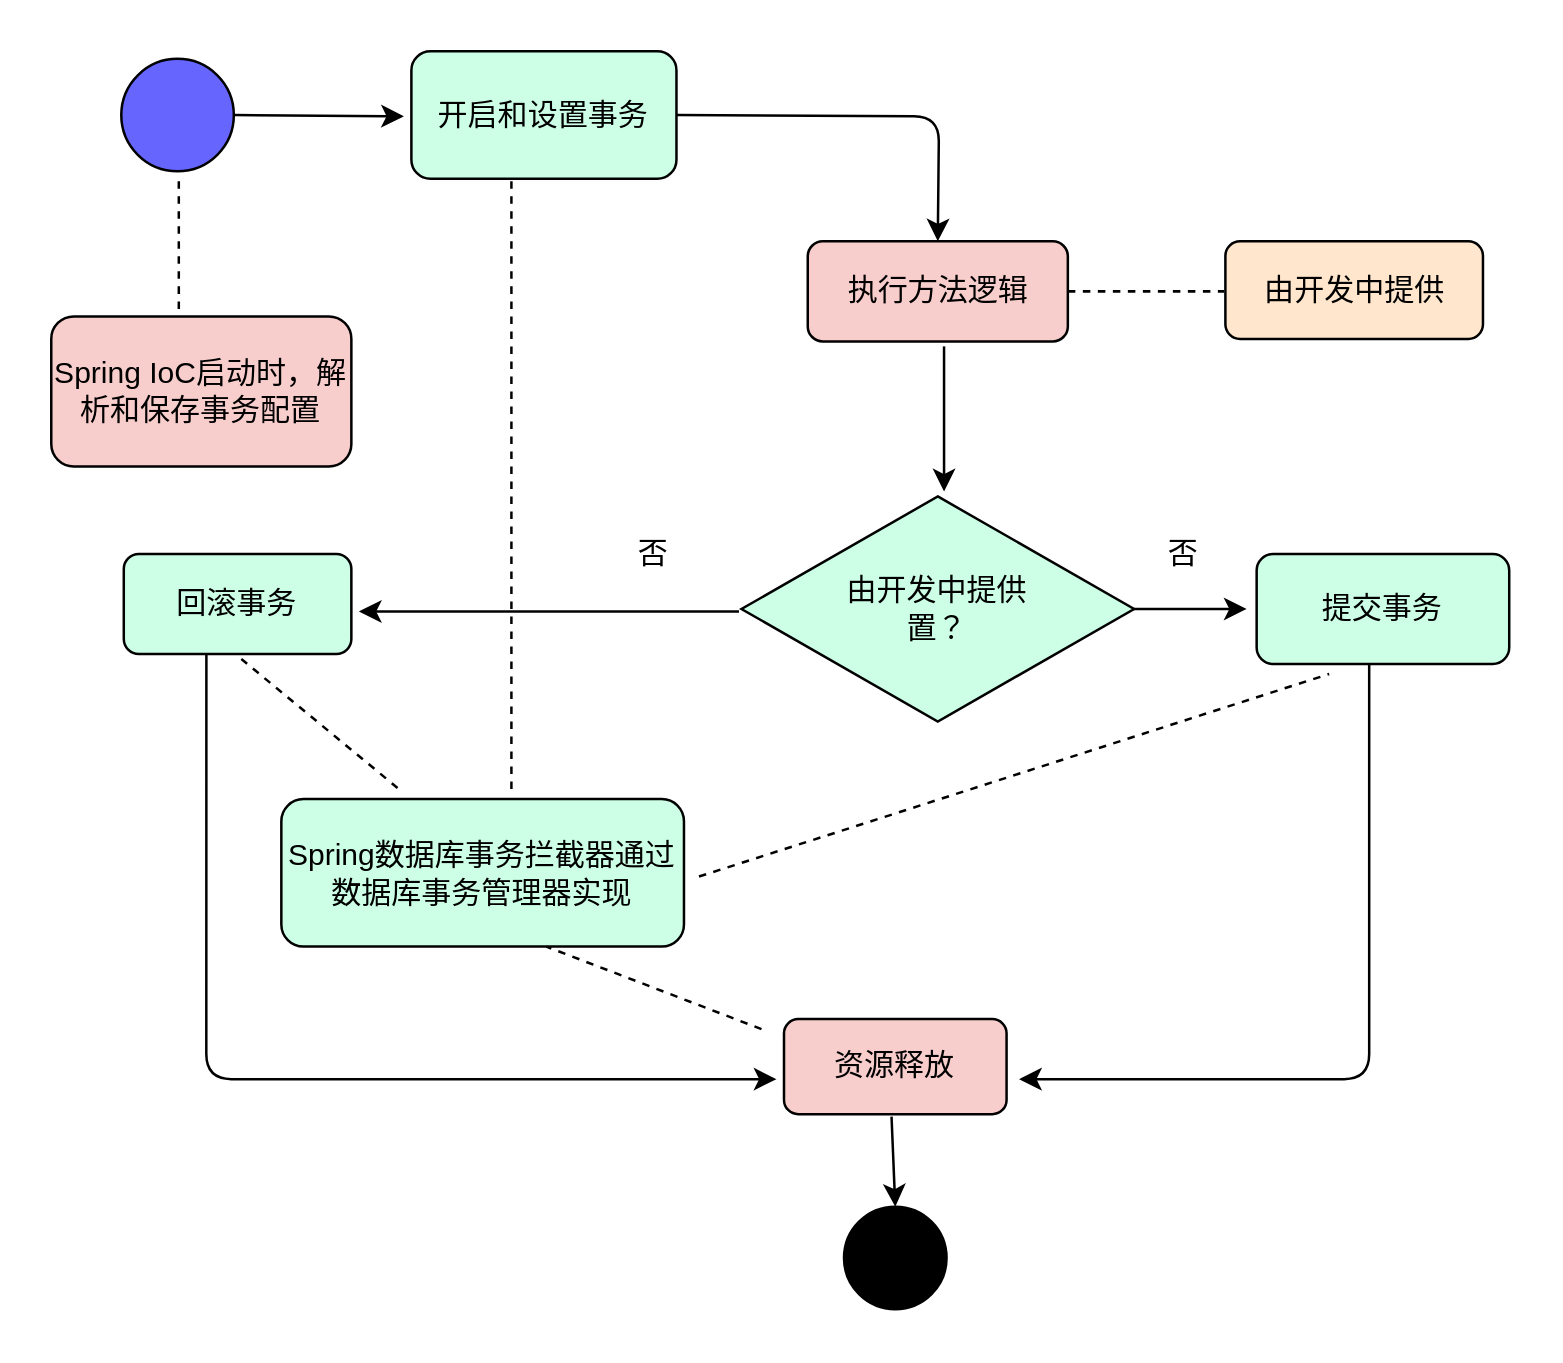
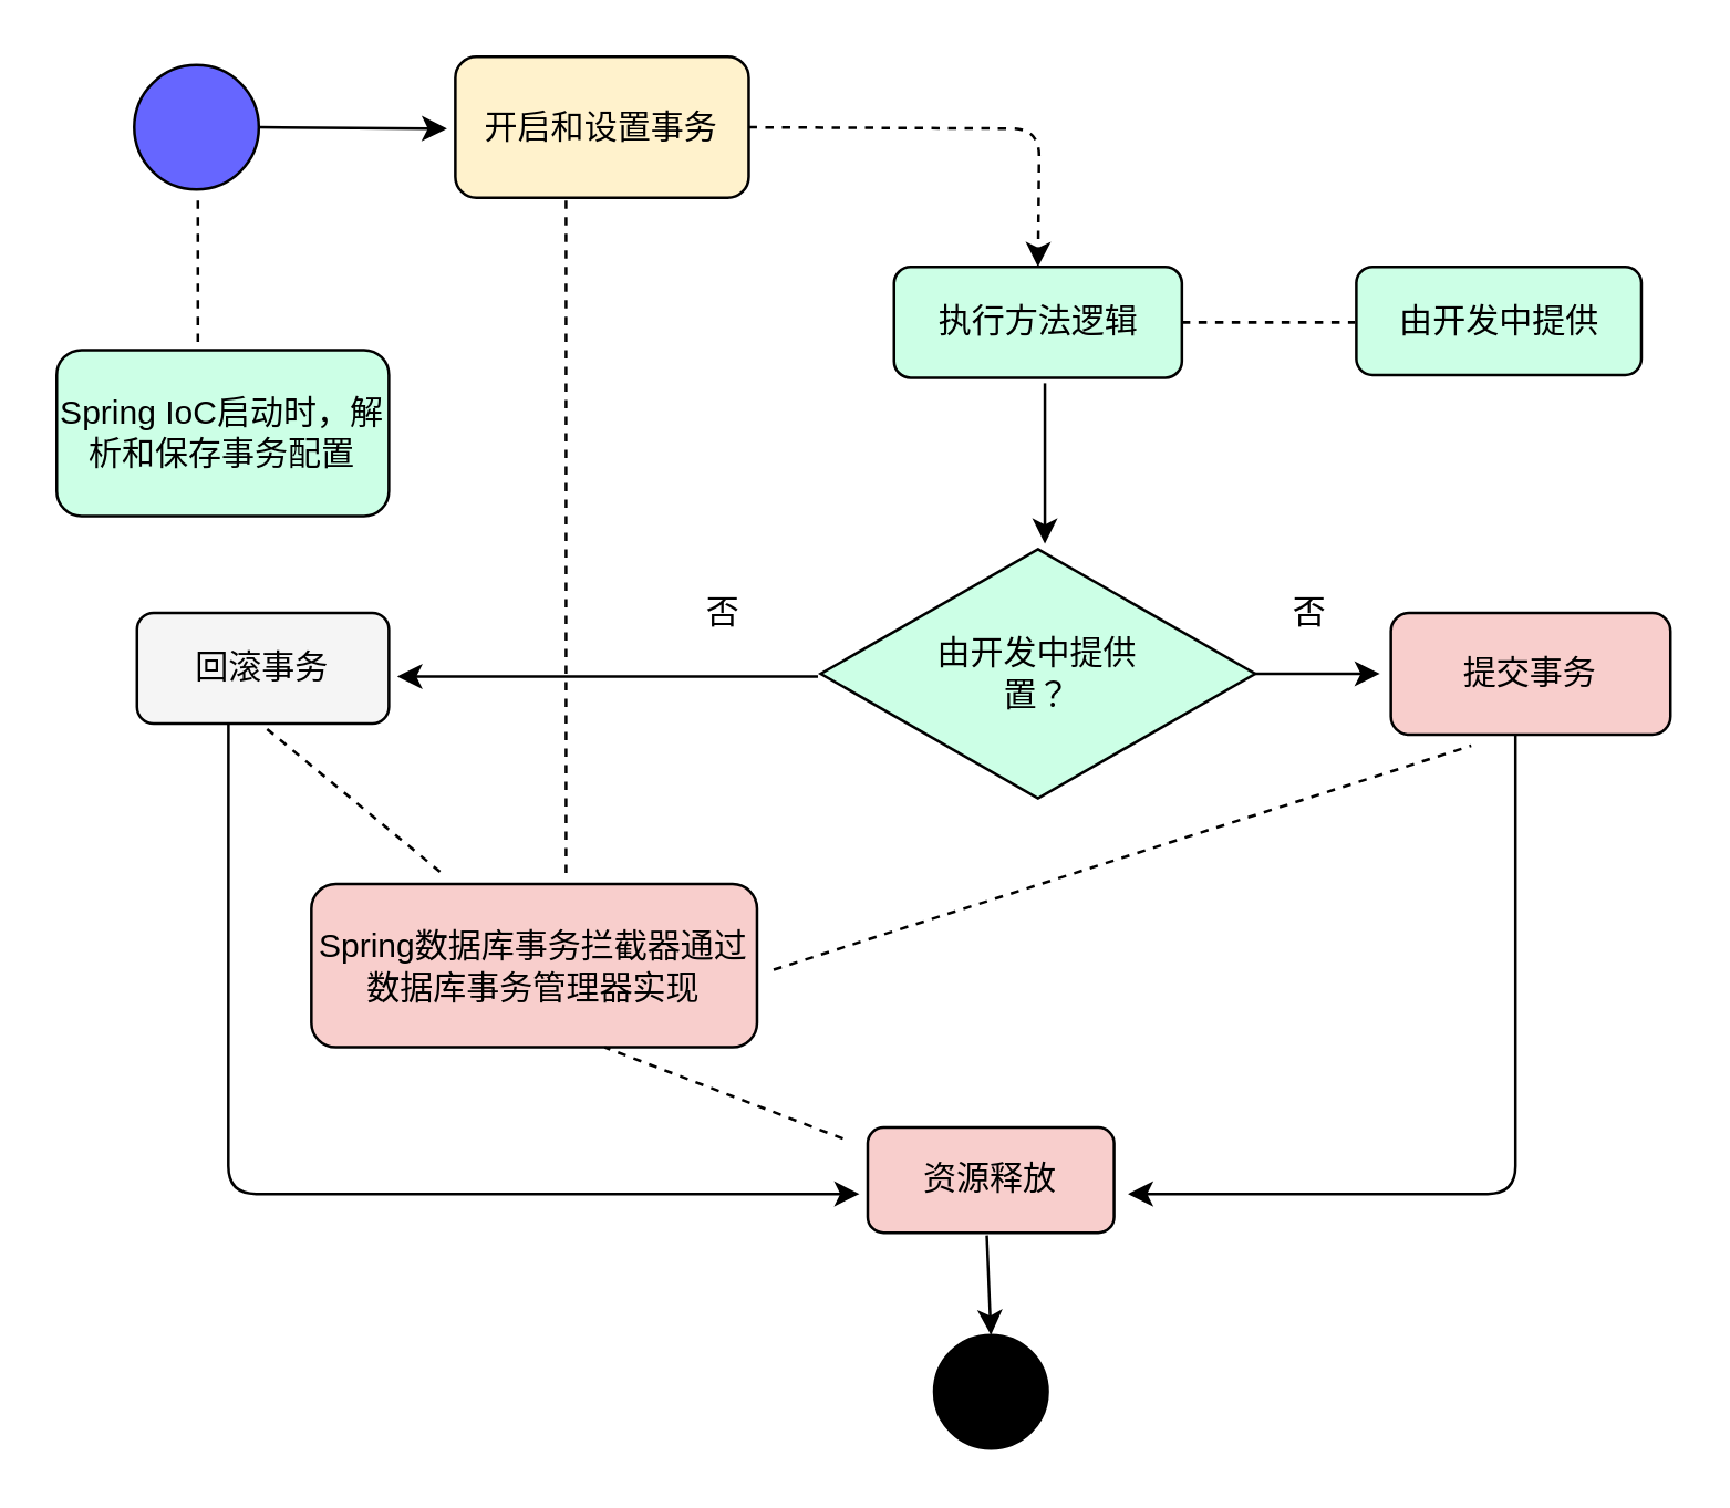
  <mxCell id="0" />
  <mxCell id="1" parent="0" />
  <mxCell id="2" value="" style="ellipse;whiteSpace=wrap;html=1;aspect=fixed;fillColor=#6666FF;" vertex="1" parent="1"><mxGeometry x="48" y="23" width="45" height="45" as="geometry" /></mxCell>
- <mxCell id="3" value="开启和设置事务" style="rounded=1;whiteSpace=wrap;html=1;fillColor=#CCFFE6;" vertex="1" parent="1"><mxGeometry x="164" y="20" width="106" height="51" as="geometry" /></mxCell>
- <mxCell id="4" value="Spring IoC启动时，解析和保存事务配置" style="rounded=1;whiteSpace=wrap;html=1;fillColor=#f8cecc;" vertex="1" parent="1"><mxGeometry x="20" y="126" width="120" height="60" as="geometry" /></mxCell>
- <mxCell id="5" value="执行方法逻辑" style="rounded=1;whiteSpace=wrap;html=1;fillColor=#f8cecc;" vertex="1" parent="1"><mxGeometry x="322.5" y="96" width="104" height="40" as="geometry" /></mxCell>
- <mxCell id="6" value="由开发中提供" style="rounded=1;whiteSpace=wrap;html=1;fillColor=#ffe6cc;" vertex="1" parent="1"><mxGeometry x="489.5" y="96" width="103" height="39" as="geometry" /></mxCell>
+ <mxCell id="3" value="开启和设置事务" style="rounded=1;whiteSpace=wrap;html=1;fillColor=#fff2cc;" vertex="1" parent="1"><mxGeometry x="164" y="20" width="106" height="51" as="geometry" /></mxCell>
+ <mxCell id="4" value="Spring IoC启动时，解析和保存事务配置" style="rounded=1;whiteSpace=wrap;html=1;fillColor=#CCFFE6;" vertex="1" parent="1"><mxGeometry x="20" y="126" width="120" height="60" as="geometry" /></mxCell>
+ <mxCell id="5" value="执行方法逻辑" style="rounded=1;whiteSpace=wrap;html=1;fillColor=#CCFFE6;" vertex="1" parent="1"><mxGeometry x="322.5" y="96" width="104" height="40" as="geometry" /></mxCell>
+ <mxCell id="6" value="由开发中提供" style="rounded=1;whiteSpace=wrap;html=1;fillColor=#CCFFE6;" vertex="1" parent="1"><mxGeometry x="489.5" y="96" width="103" height="39" as="geometry" /></mxCell>
  <mxCell id="7" value="由开发中提供&lt;br&gt;置？" style="rhombus;whiteSpace=wrap;html=1;fillColor=#CCFFE6;" vertex="1" parent="1"><mxGeometry x="296" y="198" width="157" height="90" as="geometry" /></mxCell>
- <mxCell id="8" value="提交事务" style="rounded=1;whiteSpace=wrap;html=1;fillColor=#CCFFE6;" vertex="1" parent="1"><mxGeometry x="502" y="221" width="101" height="44" as="geometry" /></mxCell>
- <mxCell id="9" value="Spring数据库事务拦截器通过数据库事务管理器实现" style="rounded=1;whiteSpace=wrap;html=1;fillColor=#CCFFE6;" vertex="1" parent="1"><mxGeometry x="112" y="319" width="161" height="59" as="geometry" /></mxCell>
+ <mxCell id="8" value="提交事务" style="rounded=1;whiteSpace=wrap;html=1;fillColor=#f8cecc;" vertex="1" parent="1"><mxGeometry x="502" y="221" width="101" height="44" as="geometry" /></mxCell>
+ <mxCell id="9" value="Spring数据库事务拦截器通过数据库事务管理器实现" style="rounded=1;whiteSpace=wrap;html=1;fillColor=#f8cecc;" vertex="1" parent="1"><mxGeometry x="112" y="319" width="161" height="59" as="geometry" /></mxCell>
  <mxCell id="10" value="资源释放" style="rounded=1;whiteSpace=wrap;html=1;fillColor=#f8cecc;" vertex="1" parent="1"><mxGeometry x="313" y="407" width="89" height="38" as="geometry" /></mxCell>
- <mxCell id="11" value="回滚事务" style="rounded=1;whiteSpace=wrap;html=1;fillColor=#CCFFE6;" vertex="1" parent="1"><mxGeometry x="49" y="221" width="91" height="40" as="geometry" /></mxCell>
+ <mxCell id="11" value="回滚事务" style="rounded=1;whiteSpace=wrap;html=1;fillColor=#f5f5f5;" vertex="1" parent="1"><mxGeometry x="49" y="221" width="91" height="40" as="geometry" /></mxCell>
  <mxCell id="12" value="" style="ellipse;whiteSpace=wrap;html=1;aspect=fixed;fillColor=#000000;" vertex="1" parent="1"><mxGeometry x="337" y="482" width="41" height="41" as="geometry" /></mxCell>
  <mxCell id="13" value="" style="endArrow=none;dashed=1;html=1;" edge="1" parent="1"><mxGeometry width="50" height="50" relative="1" as="geometry"><mxPoint x="71" y="123" as="sourcePoint" /><mxPoint x="71" y="69" as="targetPoint" /></mxGeometry></mxCell>
  <mxCell id="14" value="" style="endArrow=classic;html=1;exitX=1;exitY=0.5;exitDx=0;exitDy=0;" edge="1" parent="1" source="2"><mxGeometry width="50" height="50" relative="1" as="geometry"><mxPoint x="92" y="96" as="sourcePoint" /><mxPoint x="161" y="46" as="targetPoint" /></mxGeometry></mxCell>
- <mxCell id="15" value="" style="endArrow=classic;html=1;exitX=1;exitY=0.5;exitDx=0;exitDy=0;entryX=0.5;entryY=0;entryDx=0;entryDy=0;" edge="1" parent="1" source="3" target="5"><mxGeometry width="50" height="50" relative="1" as="geometry"><mxPoint x="20" y="609" as="sourcePoint" /><mxPoint x="70" y="559" as="targetPoint" /><Array as="points"><mxPoint x="375" y="46" /></Array></mxGeometry></mxCell>
+ <mxCell id="15" value="" style="endArrow=classic;html=1;exitX=1;exitY=0.5;exitDx=0;exitDy=0;entryX=0.5;entryY=0;entryDx=0;entryDy=0;dashed=1;" edge="1" parent="1" source="3" target="5"><mxGeometry width="50" height="50" relative="1" as="geometry"><mxPoint x="20" y="609" as="sourcePoint" /><mxPoint x="70" y="559" as="targetPoint" /><Array as="points"><mxPoint x="375" y="46" /></Array></mxGeometry></mxCell>
  <mxCell id="16" value="" style="endArrow=none;dashed=1;html=1;" edge="1" parent="1" source="5"><mxGeometry width="50" height="50" relative="1" as="geometry"><mxPoint x="426.5" y="166" as="sourcePoint" /><mxPoint x="489" y="116" as="targetPoint" /></mxGeometry></mxCell>
  <mxCell id="17" value="" style="endArrow=classic;html=1;" edge="1" parent="1"><mxGeometry width="50" height="50" relative="1" as="geometry"><mxPoint x="377" y="138" as="sourcePoint" /><mxPoint x="377" y="196" as="targetPoint" /></mxGeometry></mxCell>
  <mxCell id="18" value="" style="endArrow=classic;html=1;" edge="1" parent="1" source="7"><mxGeometry width="50" height="50" relative="1" as="geometry"><mxPoint x="453" y="293" as="sourcePoint" /><mxPoint x="498" y="243" as="targetPoint" /></mxGeometry></mxCell>
  <mxCell id="19" value="" style="endArrow=classic;html=1;" edge="1" parent="1"><mxGeometry width="50" height="50" relative="1" as="geometry"><mxPoint x="295" y="244" as="sourcePoint" /><mxPoint x="143" y="244" as="targetPoint" /></mxGeometry></mxCell>
  <mxCell id="20" value="否" style="text;html=1;strokeColor=none;fillColor=none;align=center;verticalAlign=middle;whiteSpace=wrap;rounded=0;" vertex="1" parent="1"><mxGeometry x="453" y="211" width="40" height="20" as="geometry" /></mxCell>
  <mxCell id="21" value="否" style="text;html=1;strokeColor=none;fillColor=none;align=center;verticalAlign=middle;whiteSpace=wrap;rounded=0;" vertex="1" parent="1"><mxGeometry x="241" y="211" width="40" height="20" as="geometry" /></mxCell>
  <mxCell id="22" value="" style="endArrow=classic;html=1;exitX=0.363;exitY=1;exitDx=0;exitDy=0;exitPerimeter=0;" edge="1" parent="1" source="11"><mxGeometry width="50" height="50" relative="1" as="geometry"><mxPoint x="70" y="263" as="sourcePoint" /><mxPoint x="310" y="431" as="targetPoint" /><Array as="points"><mxPoint x="82" y="431" /></Array></mxGeometry></mxCell>
  <mxCell id="23" value="" style="endArrow=classic;html=1;entryX=0.5;entryY=0;entryDx=0;entryDy=0;" edge="1" parent="1" target="12"><mxGeometry width="50" height="50" relative="1" as="geometry"><mxPoint x="356" y="446" as="sourcePoint" /><mxPoint x="352" y="482" as="targetPoint" /></mxGeometry></mxCell>
  <mxCell id="24" value="" style="endArrow=classic;html=1;" edge="1" parent="1"><mxGeometry width="50" height="50" relative="1" as="geometry"><mxPoint x="547" y="265" as="sourcePoint" /><mxPoint x="407" y="431" as="targetPoint" /><Array as="points"><mxPoint x="547" y="431" /></Array></mxGeometry></mxCell>
  <mxCell id="25" value="" style="endArrow=none;dashed=1;html=1;" edge="1" parent="1"><mxGeometry width="50" height="50" relative="1" as="geometry"><mxPoint x="204" y="315" as="sourcePoint" /><mxPoint x="204" y="72" as="targetPoint" /></mxGeometry></mxCell>
  <mxCell id="26" value="" style="endArrow=none;dashed=1;html=1;" edge="1" parent="1"><mxGeometry width="50" height="50" relative="1" as="geometry"><mxPoint x="96" y="263" as="sourcePoint" /><mxPoint x="159" y="315" as="targetPoint" /></mxGeometry></mxCell>
  <mxCell id="27" value="" style="endArrow=none;dashed=1;html=1;entryX=0.658;entryY=1;entryDx=0;entryDy=0;entryPerimeter=0;" edge="1" parent="1" target="9"><mxGeometry width="50" height="50" relative="1" as="geometry"><mxPoint x="304" y="411" as="sourcePoint" /><mxPoint x="253" y="381" as="targetPoint" /></mxGeometry></mxCell>
  <mxCell id="28" value="" style="endArrow=none;dashed=1;html=1;" edge="1" parent="1"><mxGeometry width="50" height="50" relative="1" as="geometry"><mxPoint x="279" y="350" as="sourcePoint" /><mxPoint x="531" y="269" as="targetPoint" /></mxGeometry></mxCell>
